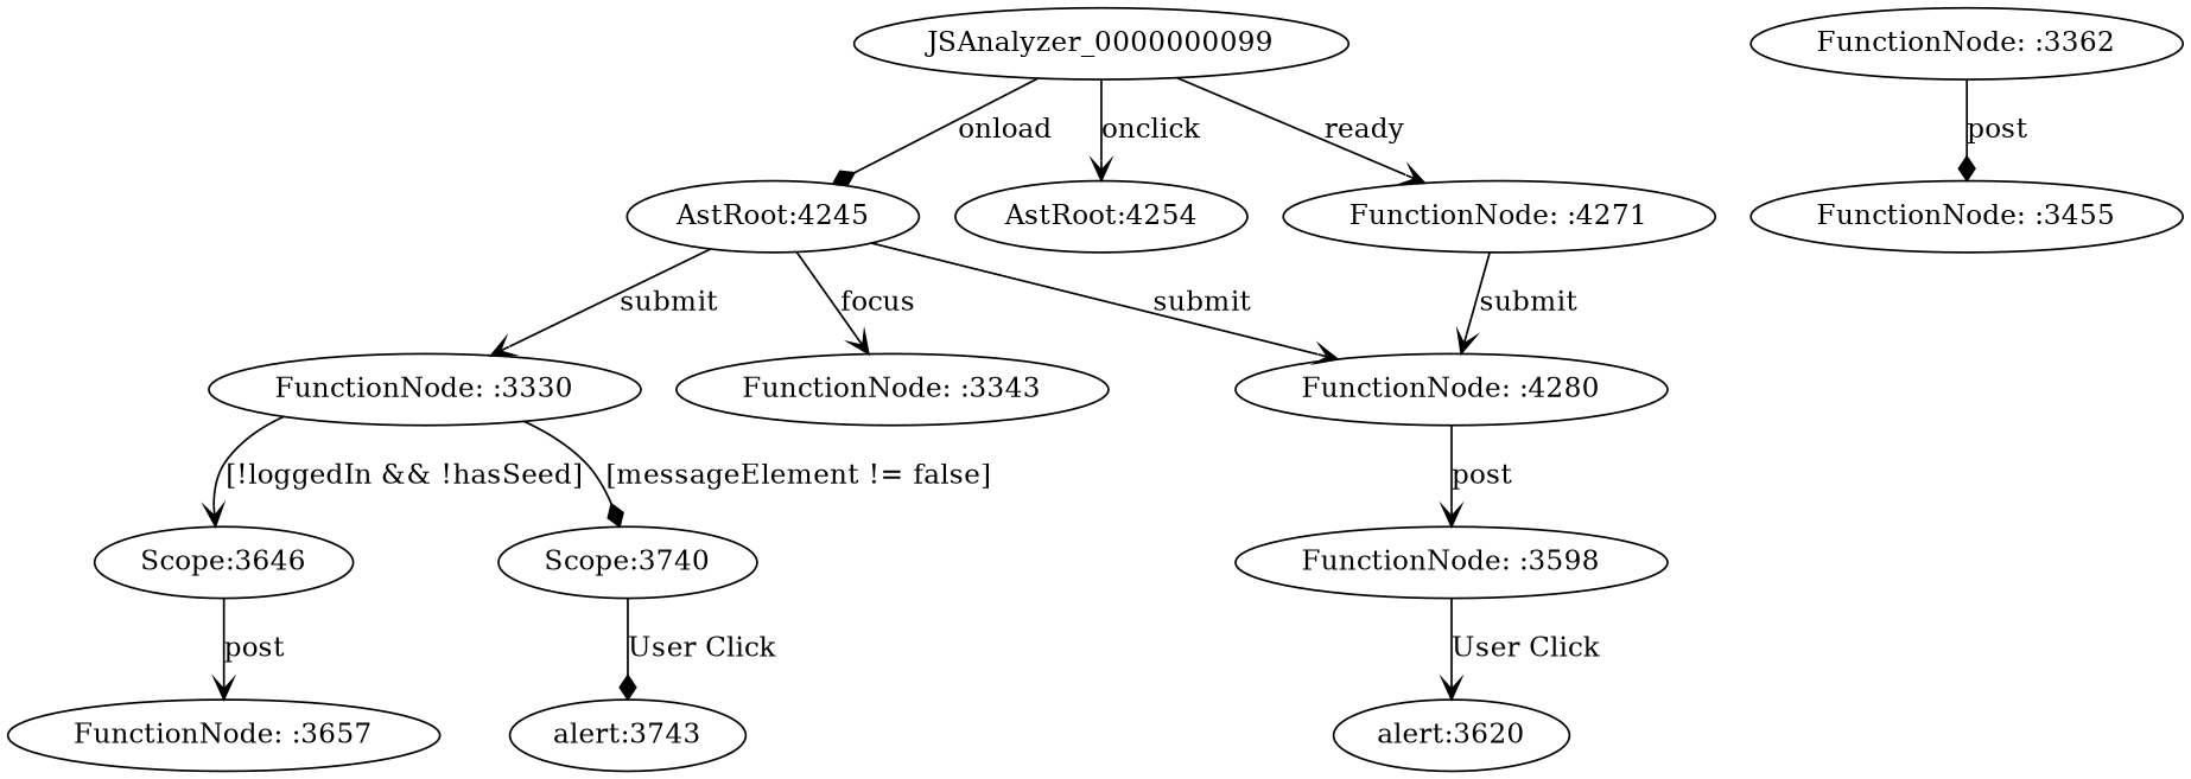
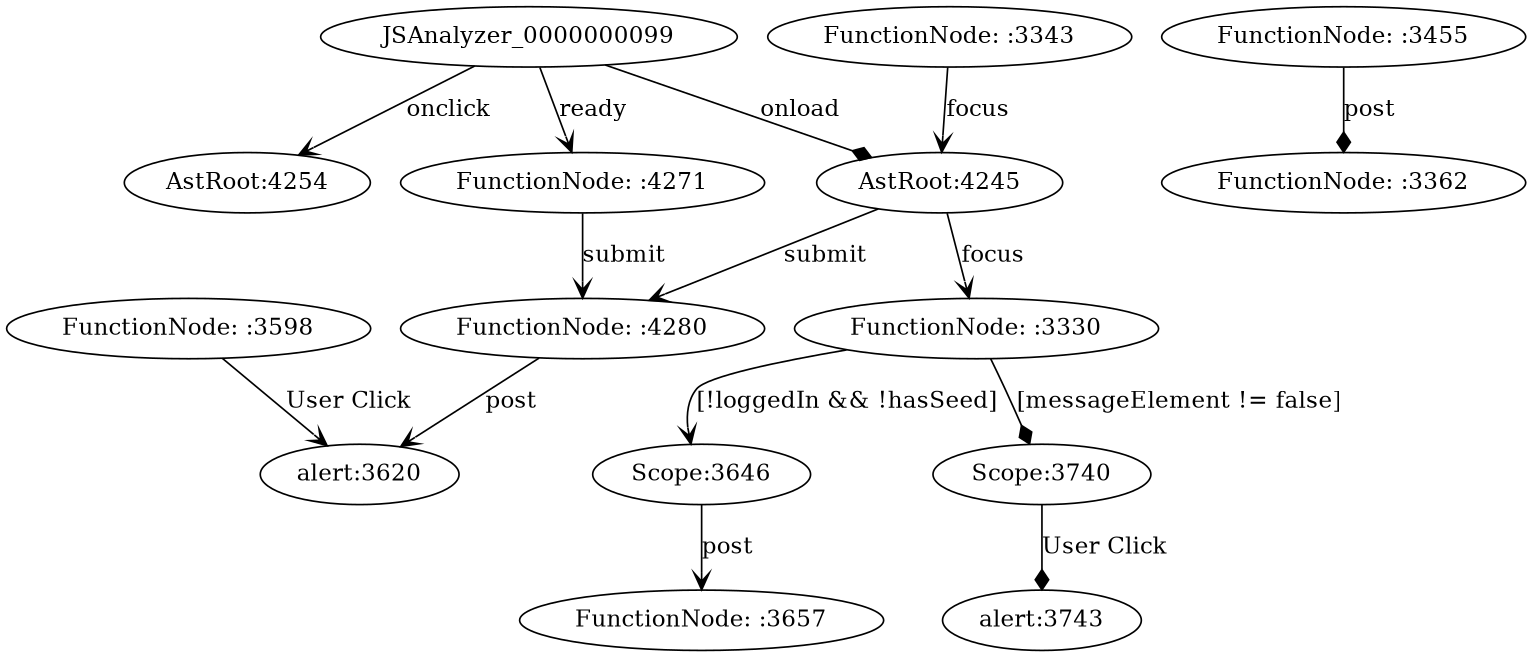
  digraph {
    edge [arrowhead=vee]
    n1 [label="AstRoot:4245"]
    n2 [label="FunctionNode: :3330"]
    n3 [label="FunctionNode: :3343"]
    n4 [label="FunctionNode: :4280"]
    JSAnalyzer_0000000099
    n6 [label="AstRoot:4254"]
    n7 [label="FunctionNode: :4271"]
    n8 [label="Scope:3646"]
    n9 [label="Scope:3740"]
    n10 [label="FunctionNode: :3657"]
    n11 [label="alert:3743"]
    n12 [label="FunctionNode: :3362"]
    n13 [label="FunctionNode: :3455"]
    n14 [label="FunctionNode: :3598"]
    n15 [label="alert:3620"]
-   n1 -> n2 [label=submit]
-   n1 -> n3 [label=focus]
+   n1 -> n2 [label=focus]
+   n3 -> n1 [label=focus]
    n1 -> n4 [label=submit]
    n2 -> n8 [label="[!loggedIn && !hasSeed]"]
    n2 -> n9 [arrowhead=diamond label="[messageElement != false]"]
-   n4 -> n14 [label=post]
+   n4 -> n15 [label=post]
    JSAnalyzer_0000000099 -> n1 [arrowhead=diamond label=onload]
    JSAnalyzer_0000000099 -> n6 [label=onclick]
    JSAnalyzer_0000000099 -> n7 [label=ready]
    n7 -> n4 [label=submit]
    n8 -> n10 [label=post]
    n9 -> n11 [arrowhead=diamond label="User Click"]
-   n12 -> n13 [arrowhead=diamond label=post]
+   n13 -> n12 [arrowhead=diamond label=post]
    n14 -> n15 [label="User Click"]
  }
